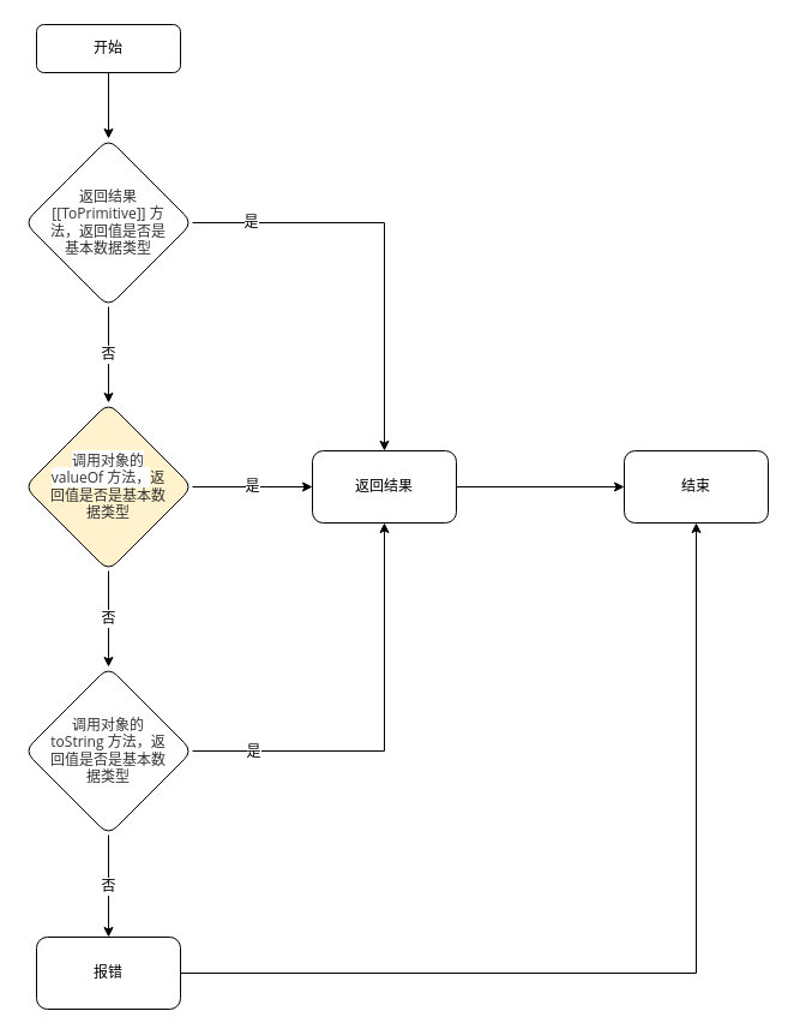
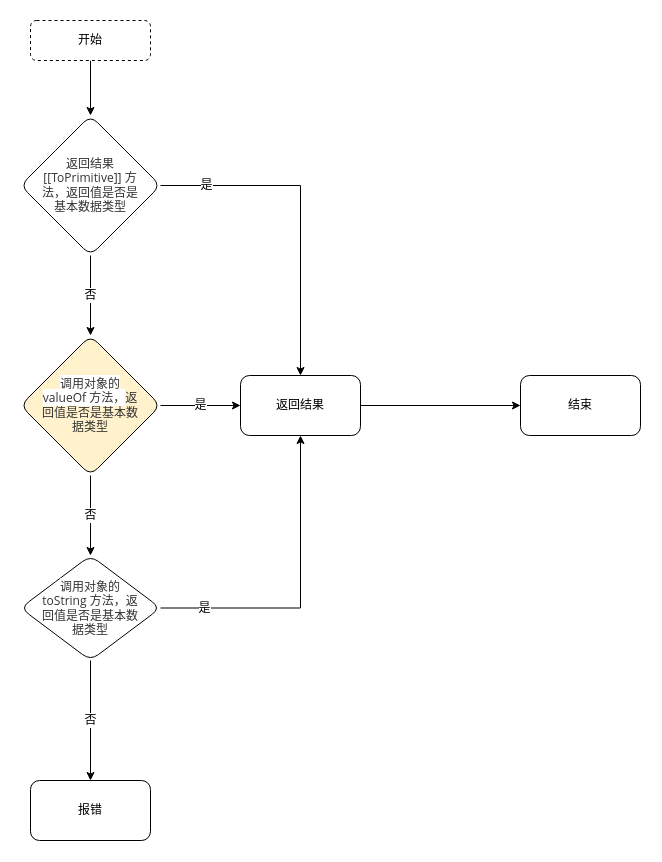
  <mxCell id="0" />
  <mxCell id="1" parent="0" />
  <mxCell id="2" value="" style="edgeStyle=orthogonalEdgeStyle;rounded=0;orthogonalLoop=1;jettySize=auto;html=1;" edge="1" parent="1" source="3" target="6"><mxGeometry relative="1" as="geometry" /></mxCell>
- <mxCell id="3" value="开始" style="rounded=1;whiteSpace=wrap;html=1;fontSize=12;glass=0;strokeWidth=1;shadow=0;" parent="1" vertex="1"><mxGeometry x="30" y="20" width="120" height="40" as="geometry" /></mxCell>
+ <mxCell id="3" value="开始" style="rounded=1;whiteSpace=wrap;html=1;fontSize=12;glass=0;strokeWidth=1;shadow=0;dashed=1;" parent="1" vertex="1"><mxGeometry x="30" y="20" width="120" height="40" as="geometry" /></mxCell>
  <mxCell id="4" value="是" style="edgeStyle=orthogonalEdgeStyle;rounded=0;orthogonalLoop=1;jettySize=auto;html=1;fontSize=12;" edge="1" parent="1" source="6" target="8"><mxGeometry x="-0.714" relative="1" as="geometry"><mxPoint x="-1" as="offset" /></mxGeometry></mxCell>
  <mxCell id="5" value="否" style="edgeStyle=orthogonalEdgeStyle;rounded=0;orthogonalLoop=1;jettySize=auto;html=1;fontSize=12;" edge="1" parent="1" source="6" target="11"><mxGeometry relative="1" as="geometry" /></mxCell>
  <mxCell id="6" value="&lt;span style=&quot;color: rgb(51, 51, 51); font-family: &amp;quot;Open Sans&amp;quot;, &amp;quot;Clear Sans&amp;quot;, &amp;quot;Helvetica Neue&amp;quot;, Helvetica, Arial, &amp;quot;Segoe UI Emoji&amp;quot;, sans-serif; orphans: 4; text-align: left; background-color: rgb(255, 255, 255);&quot;&gt;&lt;font style=&quot;font-size: 12px;&quot;&gt;返回结果 [[ToPrimitive]] 方法，&lt;/font&gt;&lt;/span&gt;&lt;font face=&quot;Open Sans, Clear Sans, Helvetica Neue, Helvetica, Arial, Segoe UI Emoji, sans-serif&quot; color=&quot;#333333&quot;&gt;返回值是否是基本数据类型&lt;/font&gt;" style="rhombus;whiteSpace=wrap;html=1;rounded=1;glass=0;strokeWidth=1;shadow=0;spacingTop=0;spacing=20;" vertex="1" parent="1"><mxGeometry x="20" y="115" width="140" height="140" as="geometry" /></mxCell>
  <mxCell id="7" value="" style="edgeStyle=orthogonalEdgeStyle;rounded=0;orthogonalLoop=1;jettySize=auto;html=1;fontSize=12;" edge="1" parent="1" source="8" target="16"><mxGeometry relative="1" as="geometry" /></mxCell>
- <mxCell id="8" value="返回结果" style="whiteSpace=wrap;html=1;rounded=1;glass=0;strokeWidth=1;shadow=0;spacingTop=0;spacing=16;" vertex="1" parent="1"><mxGeometry x="260" y="375" width="120" height="60" as="geometry" /></mxCell>
+ <mxCell id="8" value="返回结果" style="whiteSpace=wrap;html=1;rounded=1;glass=0;strokeWidth=1;shadow=0;spacingTop=0;spacing=16;" vertex="1" parent="1"><mxGeometry x="240" y="375" width="120" height="60" as="geometry" /></mxCell>
  <mxCell id="9" value="否" style="edgeStyle=orthogonalEdgeStyle;rounded=0;orthogonalLoop=1;jettySize=auto;html=1;fontSize=12;" edge="1" parent="1" source="11" target="15"><mxGeometry relative="1" as="geometry" /></mxCell>
  <mxCell id="10" value="是" style="edgeStyle=orthogonalEdgeStyle;rounded=0;orthogonalLoop=1;jettySize=auto;html=1;exitX=1;exitY=0.5;exitDx=0;exitDy=0;fontSize=12;" edge="1" parent="1" source="11" target="8"><mxGeometry relative="1" as="geometry" /></mxCell>
  <mxCell id="11" value="&lt;span style=&quot;color: rgb(51, 51, 51); font-family: &amp;quot;Open Sans&amp;quot;, &amp;quot;Clear Sans&amp;quot;, &amp;quot;Helvetica Neue&amp;quot;, Helvetica, Arial, &amp;quot;Segoe UI Emoji&amp;quot;, sans-serif; orphans: 4; text-align: left; background-color: rgb(255, 255, 255);&quot;&gt;&lt;font style=&quot;font-size: 12px;&quot;&gt;调用对象的 valueOf 方法，&lt;/font&gt;&lt;/span&gt;&lt;font face=&quot;Open Sans, Clear Sans, Helvetica Neue, Helvetica, Arial, Segoe UI Emoji, sans-serif&quot; color=&quot;#333333&quot;&gt;返回值是否是基本数据类型&lt;/font&gt;" style="rhombus;whiteSpace=wrap;html=1;rounded=1;glass=0;strokeWidth=1;shadow=0;spacingTop=0;spacing=20;fillColor=#fff2cc;" vertex="1" parent="1"><mxGeometry x="20" y="335" width="140" height="140" as="geometry" /></mxCell>
  <mxCell id="12" style="edgeStyle=orthogonalEdgeStyle;rounded=0;orthogonalLoop=1;jettySize=auto;html=1;exitX=1;exitY=0.5;exitDx=0;exitDy=0;fontSize=12;entryX=0.5;entryY=1;entryDx=0;entryDy=0;" edge="1" parent="1" source="15" target="8"><mxGeometry relative="1" as="geometry"><mxPoint x="380" y="440" as="targetPoint" /></mxGeometry></mxCell>
  <mxCell id="13" value="是" style="edgeLabel;html=1;align=center;verticalAlign=middle;resizable=0;points=[];fontSize=12;" vertex="1" connectable="0" parent="12"><mxGeometry x="-0.626" y="1" relative="1" as="geometry"><mxPoint x="-15" y="1" as="offset" /></mxGeometry></mxCell>
  <mxCell id="14" value="否" style="edgeStyle=orthogonalEdgeStyle;rounded=0;orthogonalLoop=1;jettySize=auto;html=1;fontSize=12;" edge="1" parent="1" source="15" target="18"><mxGeometry relative="1" as="geometry" /></mxCell>
- <mxCell id="15" value="&lt;span style=&quot;color: rgb(51, 51, 51); font-family: &amp;quot;Open Sans&amp;quot;, &amp;quot;Clear Sans&amp;quot;, &amp;quot;Helvetica Neue&amp;quot;, Helvetica, Arial, &amp;quot;Segoe UI Emoji&amp;quot;, sans-serif; orphans: 4; text-align: left; background-color: rgb(255, 255, 255);&quot;&gt;&lt;font style=&quot;font-size: 12px;&quot;&gt;调用对象的 toString 方法，&lt;/font&gt;&lt;/span&gt;&lt;font face=&quot;Open Sans, Clear Sans, Helvetica Neue, Helvetica, Arial, Segoe UI Emoji, sans-serif&quot; color=&quot;#333333&quot;&gt;返回值是否是基本数据类型&lt;/font&gt;" style="rhombus;whiteSpace=wrap;html=1;rounded=1;glass=0;strokeWidth=1;shadow=0;spacingTop=0;spacing=20;" vertex="1" parent="1"><mxGeometry x="20" y="555" width="140" height="140" as="geometry" /></mxCell>
+ <mxCell id="15" value="&lt;span style=&quot;color: rgb(51, 51, 51); font-family: &amp;quot;Open Sans&amp;quot;, &amp;quot;Clear Sans&amp;quot;, &amp;quot;Helvetica Neue&amp;quot;, Helvetica, Arial, &amp;quot;Segoe UI Emoji&amp;quot;, sans-serif; orphans: 4; text-align: left; background-color: rgb(255, 255, 255);&quot;&gt;&lt;font style=&quot;font-size: 12px;&quot;&gt;调用对象的 toString 方法，&lt;/font&gt;&lt;/span&gt;&lt;font face=&quot;Open Sans, Clear Sans, Helvetica Neue, Helvetica, Arial, Segoe UI Emoji, sans-serif&quot; color=&quot;#333333&quot;&gt;返回值是否是基本数据类型&lt;/font&gt;" style="rhombus;whiteSpace=wrap;html=1;rounded=1;glass=0;strokeWidth=1;shadow=0;spacingTop=0;spacing=20;" vertex="1" parent="1"><mxGeometry x="20" y="555" width="140" height="105" as="geometry" /></mxCell>
  <mxCell id="16" value="结束" style="whiteSpace=wrap;html=1;rounded=1;glass=0;strokeWidth=1;shadow=0;spacingTop=0;spacing=16;" vertex="1" parent="1"><mxGeometry x="520" y="375" width="120" height="60" as="geometry" /></mxCell>
- <mxCell id="17" style="edgeStyle=orthogonalEdgeStyle;rounded=0;orthogonalLoop=1;jettySize=auto;html=1;exitX=1;exitY=0.5;exitDx=0;exitDy=0;entryX=0.5;entryY=1;entryDx=0;entryDy=0;fontSize=12;" edge="1" parent="1" source="18" target="16"><mxGeometry relative="1" as="geometry" /></mxCell>
  <mxCell id="18" value="报错" style="whiteSpace=wrap;html=1;rounded=1;glass=0;strokeWidth=1;shadow=0;spacingTop=0;spacing=20;" vertex="1" parent="1"><mxGeometry x="30" y="780" width="120" height="60" as="geometry" /></mxCell>
